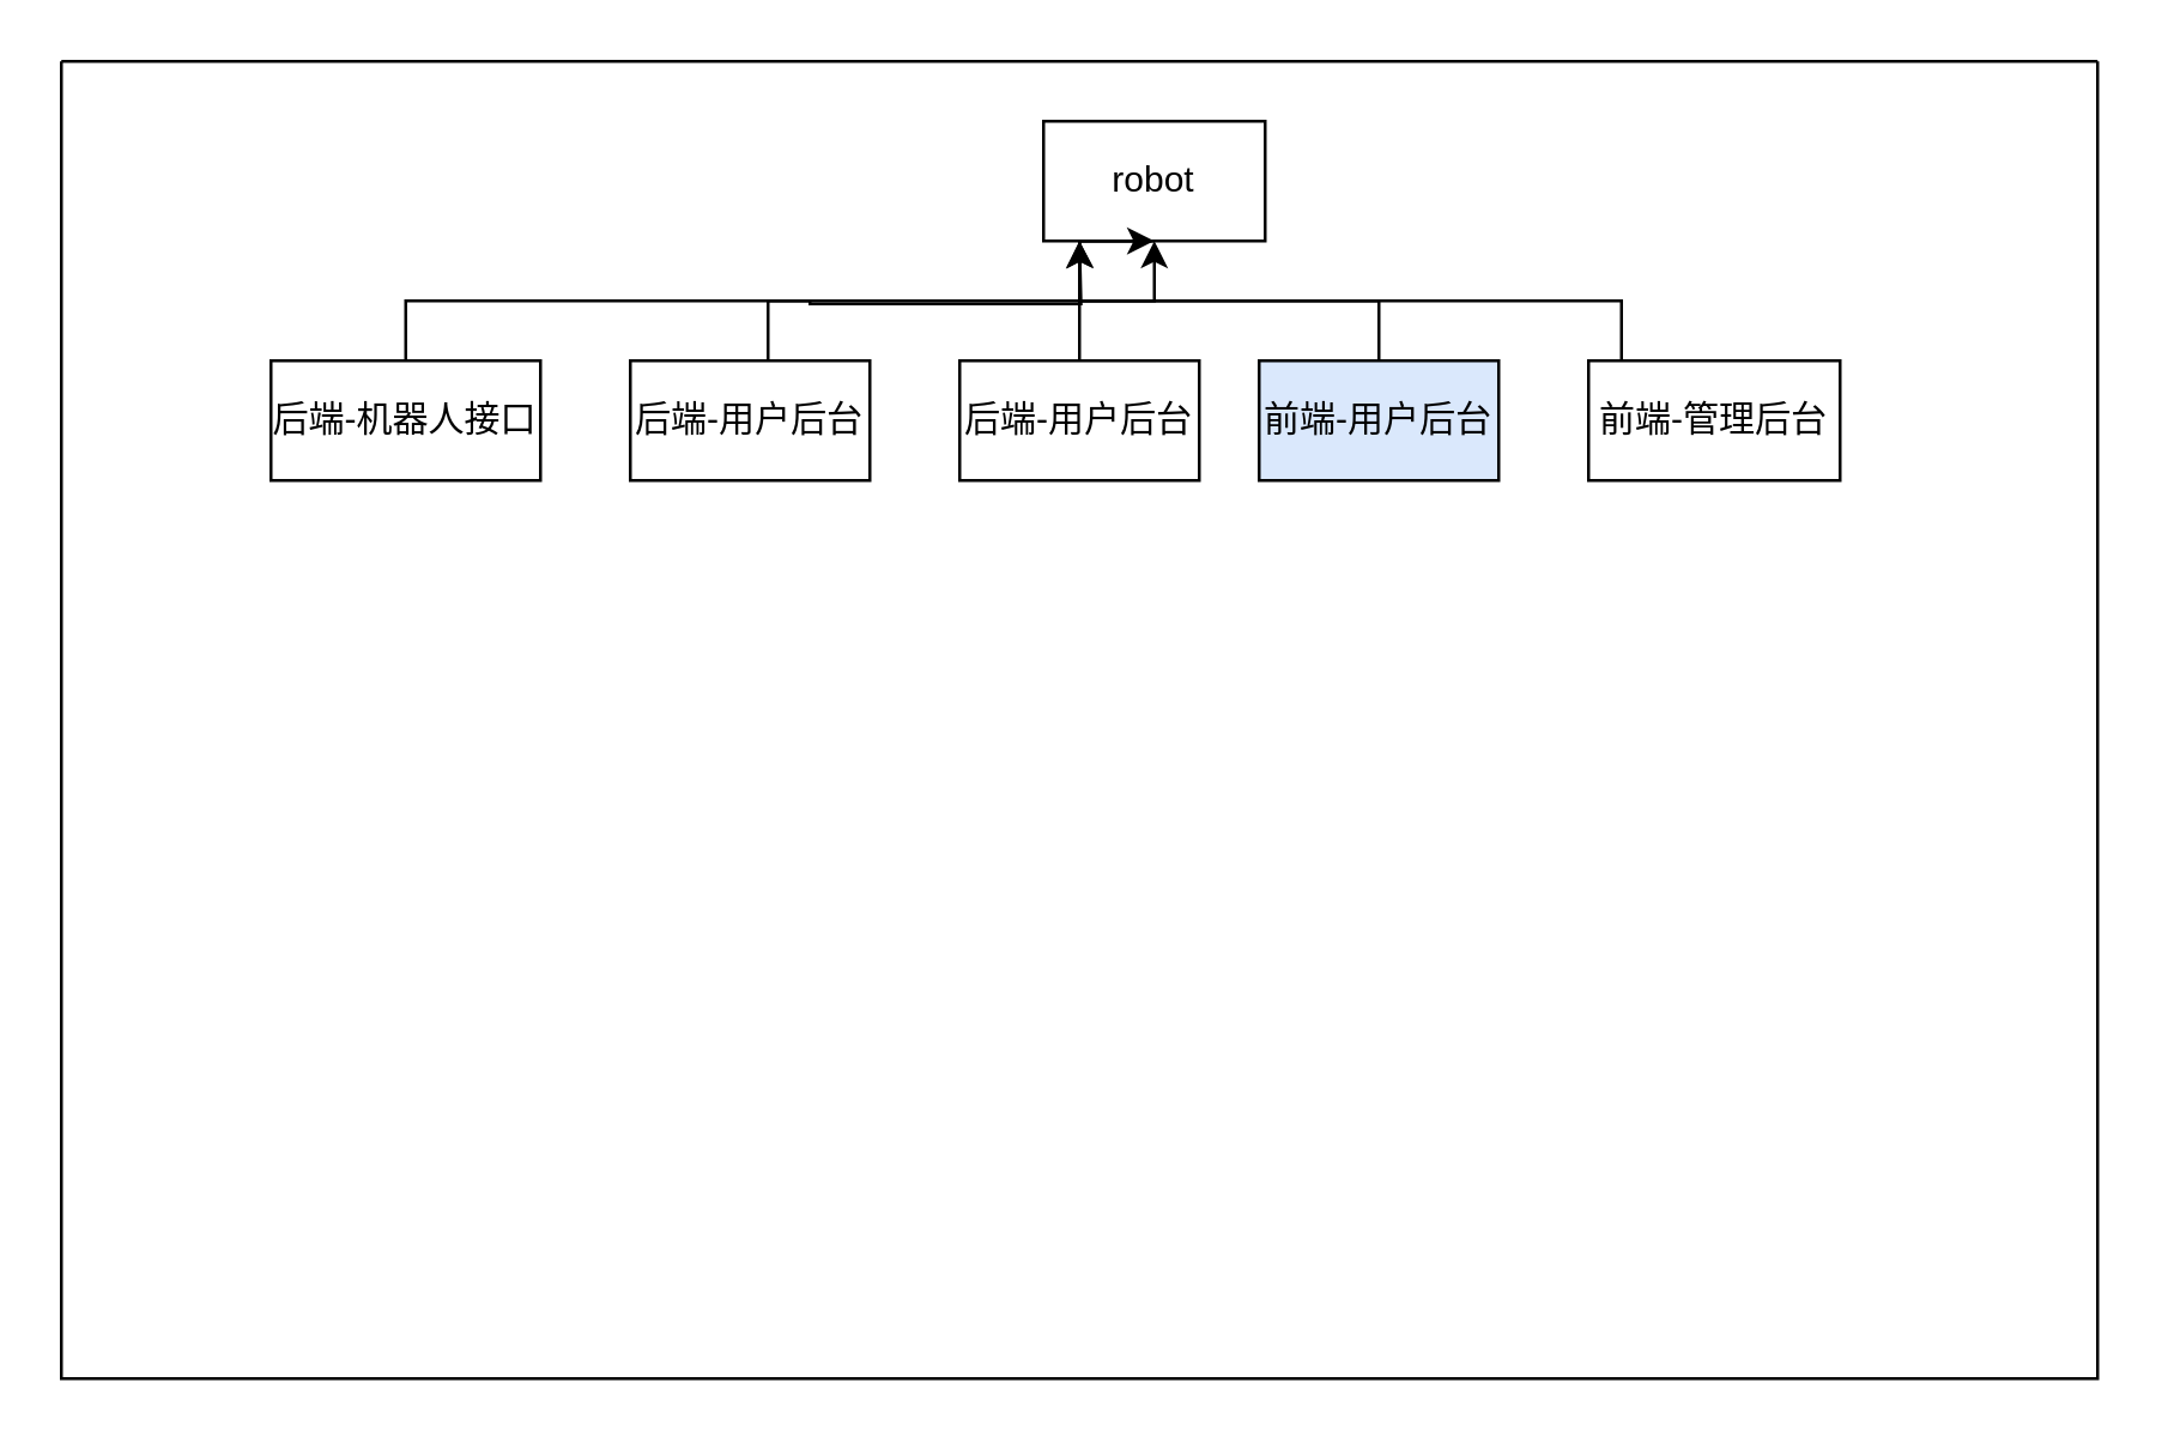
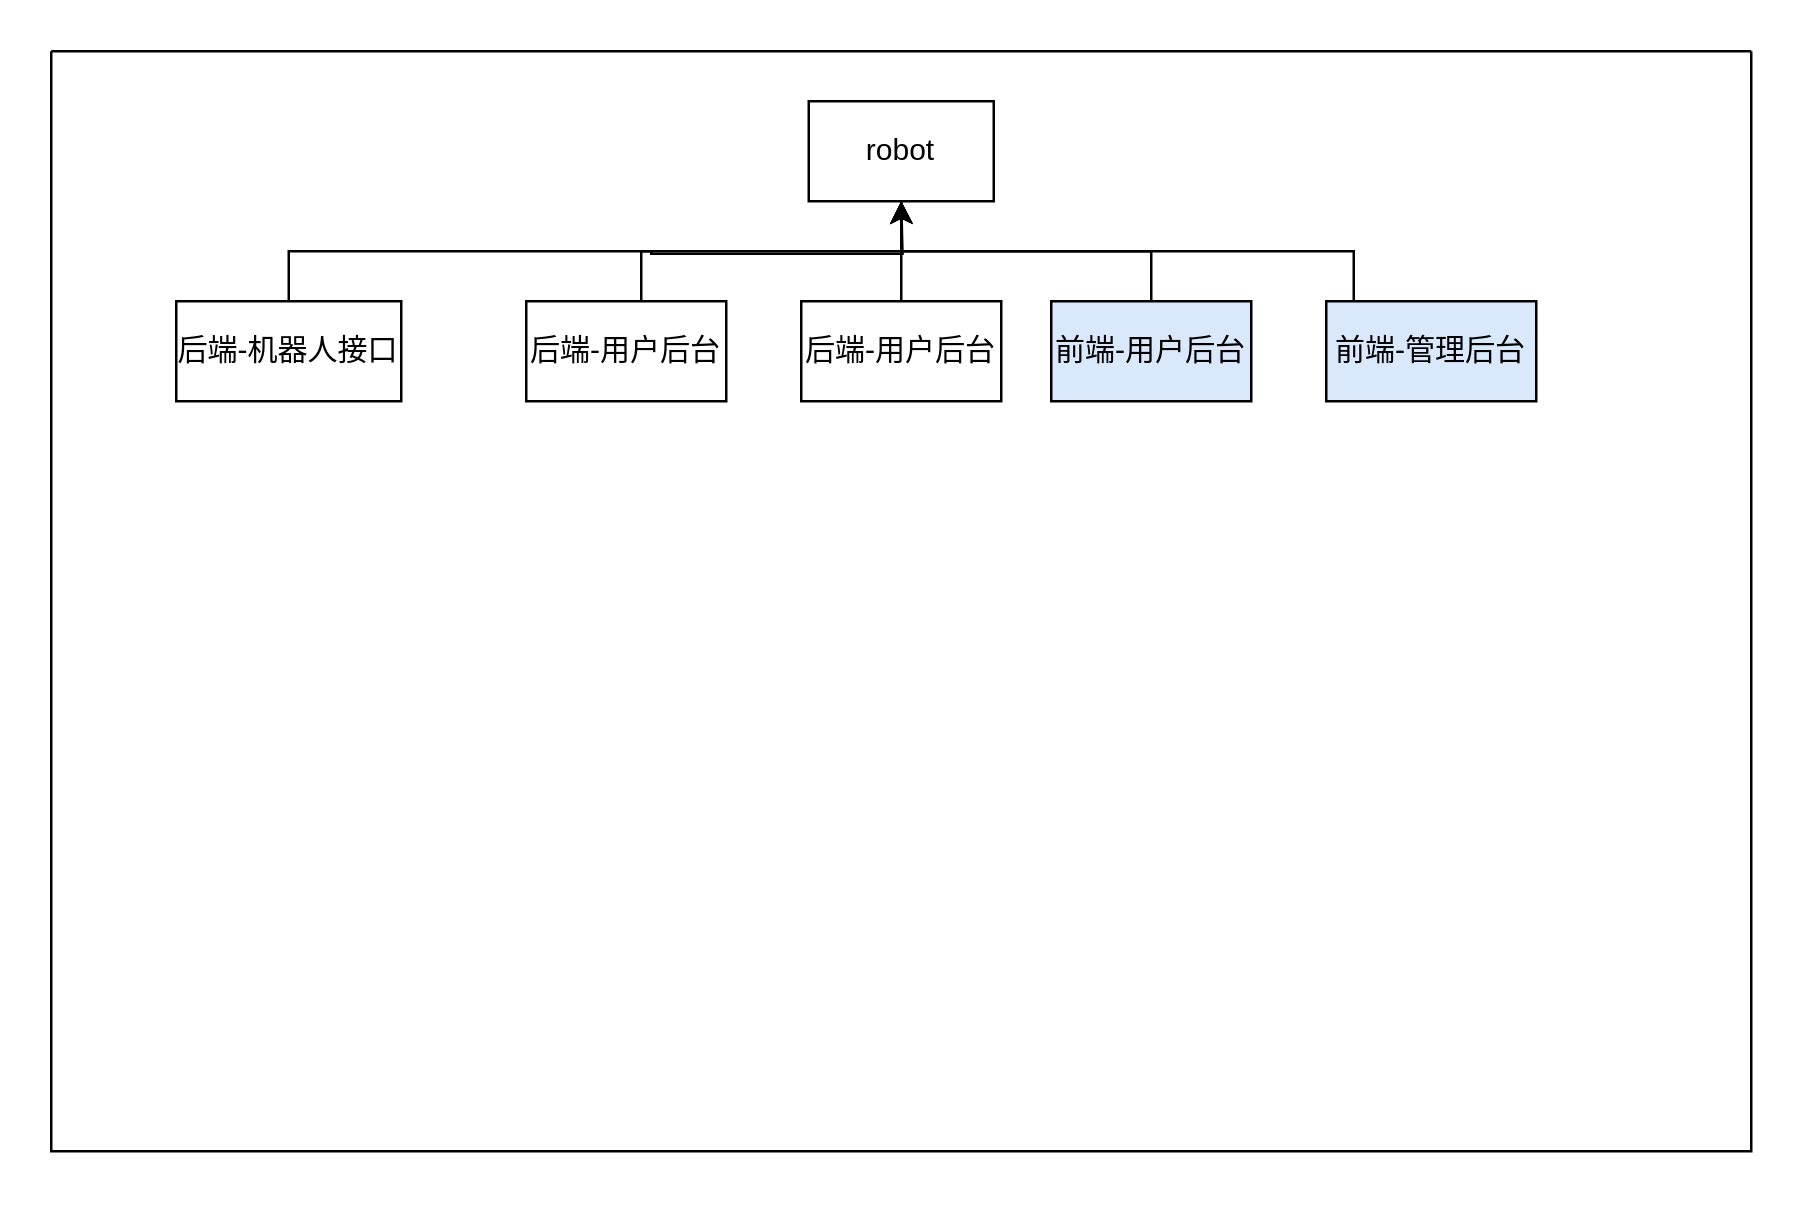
  <mxCell id="0" />
  <mxCell id="1" parent="0" />
  <mxCell id="2" value="" style="swimlane;startSize=0;" vertex="1" parent="1"><mxGeometry x="20" y="20" width="680" height="440" as="geometry" /></mxCell>
- <mxCell id="3" value="&lt;font style=&quot;vertical-align: inherit;&quot;&gt;&lt;font style=&quot;vertical-align: inherit;&quot;&gt;robot&lt;/font&gt;&lt;/font&gt;" style="rounded=0;whiteSpace=wrap;html=1;" vertex="1" parent="2"><mxGeometry x="328" y="20" width="74" height="40" as="geometry" /></mxCell>
+ <mxCell id="3" value="&lt;font style=&quot;vertical-align: inherit;&quot;&gt;&lt;font style=&quot;vertical-align: inherit;&quot;&gt;robot&lt;/font&gt;&lt;/font&gt;" style="rounded=0;whiteSpace=wrap;html=1;" vertex="1" parent="2"><mxGeometry x="303" y="20" width="74" height="40" as="geometry" /></mxCell>
  <mxCell id="4" style="edgeStyle=orthogonalEdgeStyle;rounded=0;orthogonalLoop=1;jettySize=auto;html=1;exitX=0.5;exitY=0;exitDx=0;exitDy=0;" edge="1" parent="2" source="5"><mxGeometry relative="1" as="geometry"><mxPoint x="340" y="60" as="targetPoint" /></mxGeometry></mxCell>
- <mxCell id="5" value="&lt;font style=&quot;vertical-align: inherit;&quot;&gt;&lt;font style=&quot;vertical-align: inherit;&quot;&gt;&lt;font style=&quot;vertical-align: inherit;&quot;&gt;&lt;font style=&quot;vertical-align: inherit;&quot;&gt;&lt;font style=&quot;vertical-align: inherit;&quot;&gt;&lt;font style=&quot;vertical-align: inherit;&quot;&gt;后端-机器人接口&lt;/font&gt;&lt;/font&gt;&lt;/font&gt;&lt;/font&gt;&lt;/font&gt;&lt;/font&gt;" style="rounded=0;whiteSpace=wrap;html=1;" vertex="1" parent="2"><mxGeometry x="70" y="100" width="90" height="40" as="geometry" /></mxCell>
+ <mxCell id="5" value="&lt;font style=&quot;vertical-align: inherit;&quot;&gt;&lt;font style=&quot;vertical-align: inherit;&quot;&gt;&lt;font style=&quot;vertical-align: inherit;&quot;&gt;&lt;font style=&quot;vertical-align: inherit;&quot;&gt;&lt;font style=&quot;vertical-align: inherit;&quot;&gt;&lt;font style=&quot;vertical-align: inherit;&quot;&gt;后端-机器人接口&lt;/font&gt;&lt;/font&gt;&lt;/font&gt;&lt;/font&gt;&lt;/font&gt;&lt;/font&gt;" style="rounded=0;whiteSpace=wrap;html=1;" vertex="1" parent="2"><mxGeometry x="50" y="100" width="90" height="40" as="geometry" /></mxCell>
  <mxCell id="6" style="edgeStyle=orthogonalEdgeStyle;rounded=0;orthogonalLoop=1;jettySize=auto;html=1;entryX=0.5;entryY=1;entryDx=0;entryDy=0;" edge="1" parent="2" source="7" target="3"><mxGeometry relative="1" as="geometry"><mxPoint x="340" y="80" as="targetPoint" /><Array as="points"><mxPoint x="236" y="80" /><mxPoint x="340" y="80" /></Array></mxGeometry></mxCell>
  <mxCell id="7" value="&lt;font style=&quot;vertical-align: inherit;&quot;&gt;&lt;font style=&quot;vertical-align: inherit;&quot;&gt;&lt;font style=&quot;vertical-align: inherit;&quot;&gt;&lt;font style=&quot;vertical-align: inherit;&quot;&gt;&lt;font style=&quot;vertical-align: inherit;&quot;&gt;&lt;font style=&quot;vertical-align: inherit;&quot;&gt;&lt;font style=&quot;vertical-align: inherit;&quot;&gt;&lt;font style=&quot;vertical-align: inherit;&quot;&gt;&lt;font style=&quot;vertical-align: inherit;&quot;&gt;&lt;font style=&quot;vertical-align: inherit;&quot;&gt;后端-用户后台&lt;/font&gt;&lt;/font&gt;&lt;/font&gt;&lt;/font&gt;&lt;/font&gt;&lt;/font&gt;&lt;/font&gt;&lt;/font&gt;&lt;/font&gt;&lt;/font&gt;" style="rounded=0;whiteSpace=wrap;html=1;" vertex="1" parent="2"><mxGeometry x="190" y="100" width="80" height="40" as="geometry" /></mxCell>
  <mxCell id="8" style="edgeStyle=orthogonalEdgeStyle;rounded=0;orthogonalLoop=1;jettySize=auto;html=1;entryX=0.5;entryY=1;entryDx=0;entryDy=0;startArrow=none;" edge="1" parent="2" source="13" target="3"><mxGeometry relative="1" as="geometry" /></mxCell>
  <mxCell id="9" style="edgeStyle=orthogonalEdgeStyle;rounded=0;orthogonalLoop=1;jettySize=auto;html=1;" edge="1" parent="2" source="10" target="3"><mxGeometry relative="1" as="geometry"><Array as="points"><mxPoint x="440" y="80" /><mxPoint x="340" y="80" /></Array></mxGeometry></mxCell>
  <mxCell id="10" value="&lt;font style=&quot;vertical-align: inherit;&quot;&gt;&lt;font style=&quot;vertical-align: inherit;&quot;&gt;前端-用户后台&lt;/font&gt;&lt;/font&gt;" style="rounded=0;whiteSpace=wrap;html=1;fillColor=#dae8fc;" vertex="1" parent="2"><mxGeometry x="400" y="100" width="80" height="40" as="geometry" /></mxCell>
  <mxCell id="11" style="edgeStyle=orthogonalEdgeStyle;rounded=0;orthogonalLoop=1;jettySize=auto;html=1;entryX=0.5;entryY=1;entryDx=0;entryDy=0;endArrow=none;" edge="1" parent="2" source="12" target="3"><mxGeometry relative="1" as="geometry"><Array as="points"><mxPoint x="521" y="80" /><mxPoint x="340" y="80" /></Array></mxGeometry></mxCell>
- <mxCell id="12" value="&lt;font style=&quot;vertical-align: inherit;&quot;&gt;&lt;font style=&quot;vertical-align: inherit;&quot;&gt;前端-管理后台&lt;/font&gt;&lt;/font&gt;" style="rounded=0;whiteSpace=wrap;html=1;" vertex="1" parent="2"><mxGeometry x="510" y="100" width="84" height="40" as="geometry" /></mxCell>
+ <mxCell id="12" value="&lt;font style=&quot;vertical-align: inherit;&quot;&gt;&lt;font style=&quot;vertical-align: inherit;&quot;&gt;前端-管理后台&lt;/font&gt;&lt;/font&gt;" style="rounded=0;whiteSpace=wrap;html=1;fillColor=#dae8fc;" vertex="1" parent="2"><mxGeometry x="510" y="100" width="84" height="40" as="geometry" /></mxCell>
  <mxCell id="13" value="&lt;font style=&quot;vertical-align: inherit;&quot;&gt;&lt;font style=&quot;vertical-align: inherit;&quot;&gt;&lt;font style=&quot;vertical-align: inherit;&quot;&gt;&lt;font style=&quot;vertical-align: inherit;&quot;&gt;&lt;font style=&quot;vertical-align: inherit;&quot;&gt;&lt;font style=&quot;vertical-align: inherit;&quot;&gt;&lt;font style=&quot;vertical-align: inherit;&quot;&gt;&lt;font style=&quot;vertical-align: inherit;&quot;&gt;&lt;font style=&quot;vertical-align: inherit;&quot;&gt;&lt;font style=&quot;vertical-align: inherit;&quot;&gt;后端-用户后台&lt;/font&gt;&lt;/font&gt;&lt;/font&gt;&lt;/font&gt;&lt;/font&gt;&lt;/font&gt;&lt;/font&gt;&lt;/font&gt;&lt;/font&gt;&lt;/font&gt;" style="rounded=0;whiteSpace=wrap;html=1;" vertex="1" parent="2"><mxGeometry x="300" y="100" width="80" height="40" as="geometry" /></mxCell>
